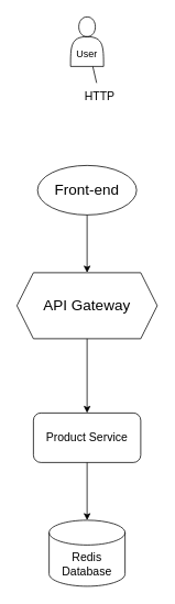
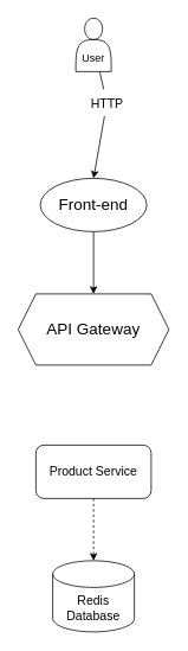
  <mxCell id="0" />
  <mxCell id="1" parent="0" />
  <mxCell id="2" value="&lt;br&gt;&lt;br&gt;User" style="shape=actor;whiteSpace=wrap;html=1;" parent="1" vertex="1"><mxGeometry x="85" y="20" width="40" height="60" as="geometry" /></mxCell>
  <mxCell id="3" value="&lt;font style=&quot;font-size: 18px;&quot;&gt;Front-end&lt;/font&gt;" style="ellipse;whiteSpace=wrap;html=1;" parent="1" vertex="1"><mxGeometry x="45" y="200" width="120" height="60" as="geometry" /></mxCell>
  <mxCell id="4" value="API Gateway" style="shape=hexagon;perimeter=hexagonPerimeter2;whiteSpace=wrap;html=1;fixedSize=1;fontSize=18;" parent="1" vertex="1"><mxGeometry x="20" y="330" width="170" height="80" as="geometry" /></mxCell>
+ <mxCell id="5" value="" style="endArrow=classic;html=1;rounded=0;fontSize=18;startArrow=none;entryX=0.5;entryY=0;entryDx=0;entryDy=0;" parent="1" source="7" edge="1" target="3"><mxGeometry width="50" height="50" relative="1" as="geometry"><mxPoint x="105" y="160" as="sourcePoint" /><mxPoint x="105" y="180.711" as="targetPoint" /></mxGeometry></mxCell>
  <mxCell id="6" value="" style="endArrow=classic;html=1;rounded=0;fontSize=18;" parent="1" source="3" edge="1" target="4"><mxGeometry width="50" height="50" relative="1" as="geometry"><mxPoint x="105" y="290" as="sourcePoint" /><mxPoint x="105" y="310.711" as="targetPoint" /></mxGeometry></mxCell>
  <mxCell id="7" value="&lt;font style=&quot;font-size: 14px;&quot;&gt;HTTP&lt;/font&gt;" style="text;html=1;align=center;verticalAlign=middle;resizable=0;points=[];autosize=1;strokeColor=none;fillColor=none;fontSize=18;" parent="1" vertex="1"><mxGeometry x="95" y="100" width="50" height="30" as="geometry" /></mxCell>
  <mxCell id="8" value="" style="endArrow=none;html=1;rounded=0;fontSize=18;" parent="1" source="2" target="7" edge="1"><mxGeometry width="50" height="50" relative="1" as="geometry"><mxPoint x="105" y="110" as="sourcePoint" /><mxPoint x="105" y="180.711" as="targetPoint" /></mxGeometry></mxCell>
  <mxCell id="9" value="&lt;font style=&quot;font-size: 14px;&quot;&gt;Product Service&lt;/font&gt;" style="rounded=1;whiteSpace=wrap;html=1;" vertex="1" parent="1"><mxGeometry x="40" y="500" width="130" height="60" as="geometry" /></mxCell>
- <mxCell id="10" value="" style="endArrow=classic;html=1;rounded=0;fontSize=14;exitX=0.5;exitY=1;exitDx=0;exitDy=0;entryX=0.5;entryY=0;entryDx=0;entryDy=0;" edge="1" parent="1" source="4" target="9"><mxGeometry width="50" height="50" relative="1" as="geometry"><mxPoint x="-50" y="490" as="sourcePoint" /><mxPoint x="0" y="440" as="targetPoint" /></mxGeometry></mxCell>
  <mxCell id="11" value="Redis Database" style="shape=cylinder3;whiteSpace=wrap;html=1;boundedLbl=1;backgroundOutline=1;size=15;fontSize=14;" vertex="1" parent="1"><mxGeometry x="59" y="630" width="92" height="80" as="geometry" /></mxCell>
- <mxCell id="12" value="" style="endArrow=classic;html=1;rounded=0;fontSize=14;entryX=0.5;entryY=0;entryDx=0;entryDy=0;entryPerimeter=0;exitX=0.5;exitY=1;exitDx=0;exitDy=0;" edge="1" parent="1" source="9" target="11"><mxGeometry width="50" height="50" relative="1" as="geometry"><mxPoint x="80" y="460" as="sourcePoint" /><mxPoint x="130" y="410" as="targetPoint" /></mxGeometry></mxCell>
+ <mxCell id="12" value="" style="endArrow=classic;html=1;rounded=0;fontSize=14;entryX=0.5;entryY=0;entryDx=0;entryDy=0;entryPerimeter=0;exitX=0.5;exitY=1;exitDx=0;exitDy=0;dashed=1;" edge="1" parent="1" source="9" target="11"><mxGeometry width="50" height="50" relative="1" as="geometry"><mxPoint x="80" y="460" as="sourcePoint" /><mxPoint x="130" y="410" as="targetPoint" /></mxGeometry></mxCell>
